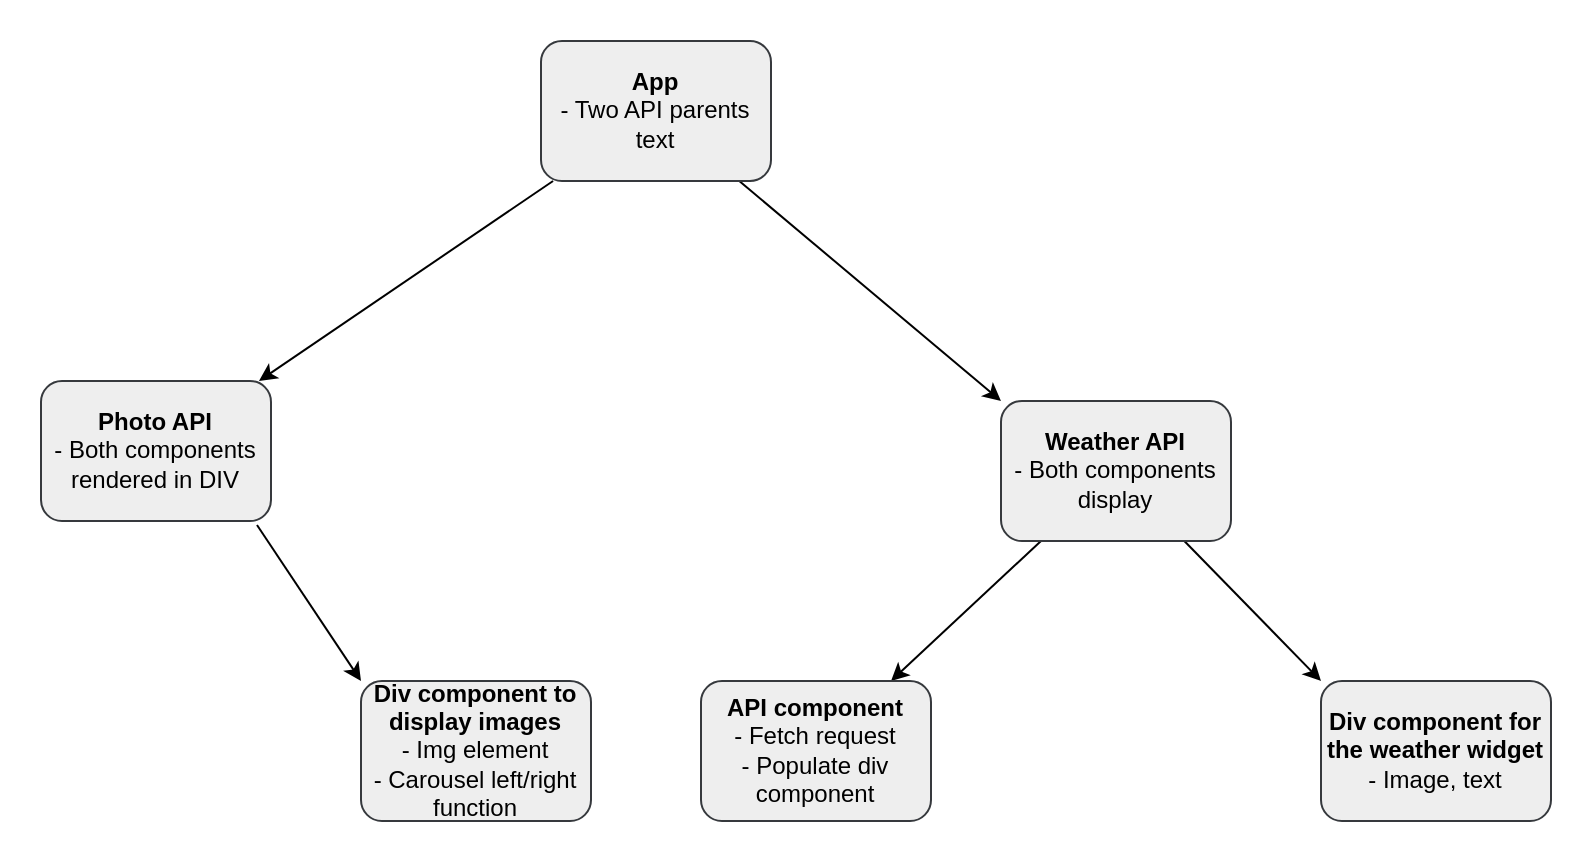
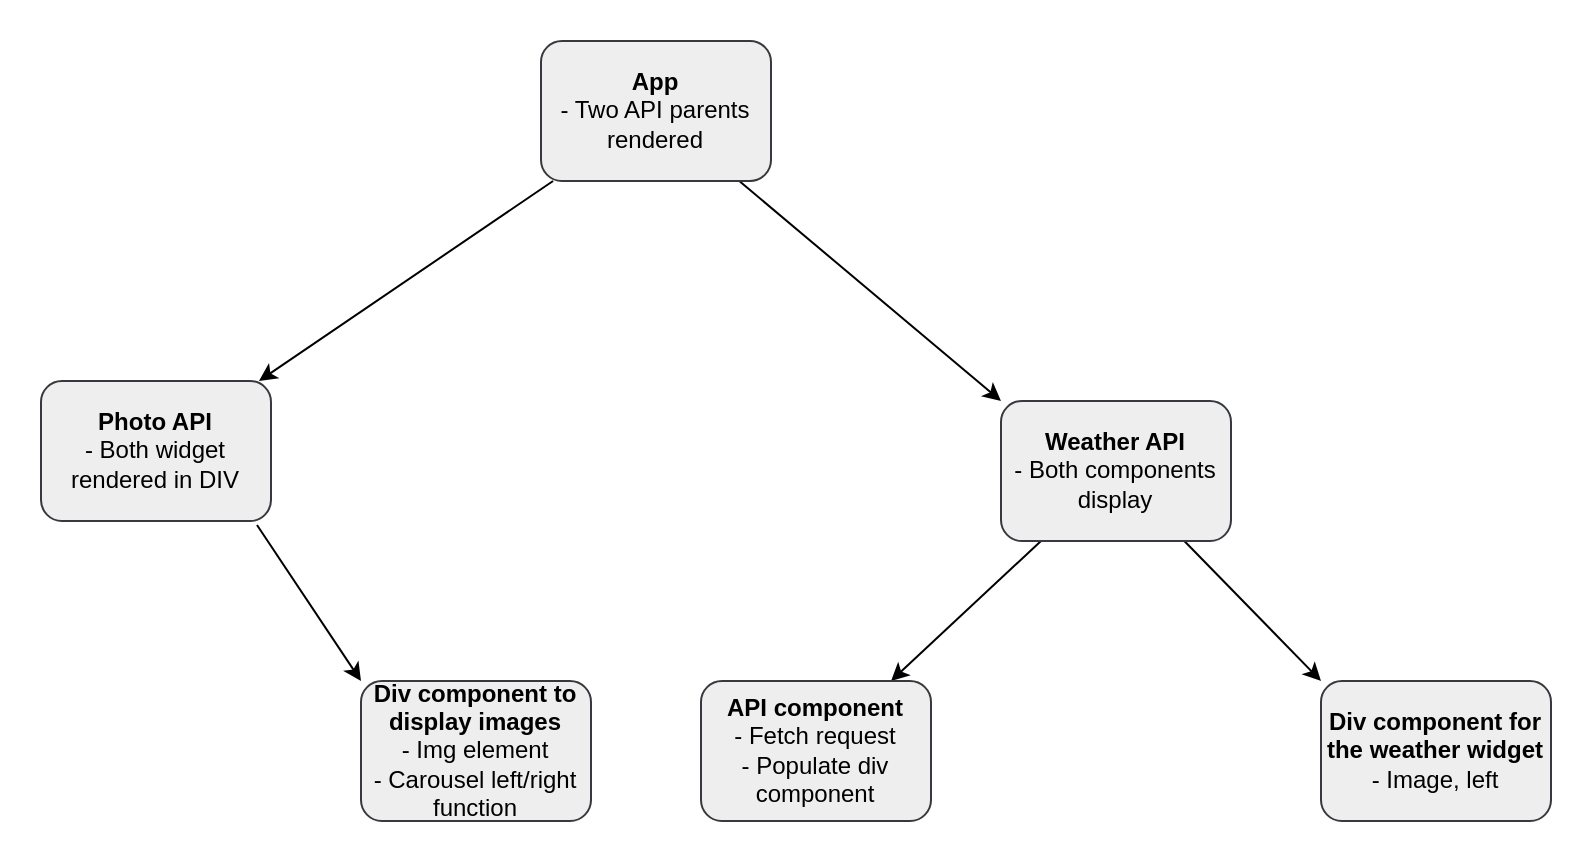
  <mxCell id="0" />
  <mxCell id="1" parent="0" />
  <mxCell id="2" value="" style="edgeStyle=none;html=1;fontColor=#000000;" edge="1" parent="1" source="4" target="6"><mxGeometry relative="1" as="geometry" /></mxCell>
  <mxCell id="3" value="" style="edgeStyle=none;html=1;fontColor=#000000;entryX=0;entryY=0;entryDx=0;entryDy=0;" edge="1" parent="1" source="4" target="9"><mxGeometry relative="1" as="geometry" /></mxCell>
- <mxCell id="4" value="App&lt;br&gt;&lt;span style=&quot;font-weight: normal;&quot;&gt;- Two API parents text&lt;/span&gt;" style="text;strokeColor=#36393d;align=center;fillColor=#eeeeee;html=1;verticalAlign=middle;whiteSpace=wrap;rounded=1;fontColor=#000000;fontStyle=1" vertex="1" parent="1"><mxGeometry x="270" y="20" width="115" height="70" as="geometry" /></mxCell>
+ <mxCell id="4" value="App&lt;br&gt;&lt;span style=&quot;font-weight: normal;&quot;&gt;- Two API parents rendered&lt;/span&gt;" style="text;strokeColor=#36393d;align=center;fillColor=#eeeeee;html=1;verticalAlign=middle;whiteSpace=wrap;rounded=1;fontColor=#000000;fontStyle=1" vertex="1" parent="1"><mxGeometry x="270" y="20" width="115" height="70" as="geometry" /></mxCell>
  <mxCell id="5" style="edgeStyle=none;html=1;entryX=0;entryY=0;entryDx=0;entryDy=0;fontColor=#000000;exitX=0.939;exitY=1.029;exitDx=0;exitDy=0;exitPerimeter=0;" edge="1" parent="1" source="6" target="10"><mxGeometry relative="1" as="geometry" /></mxCell>
- <mxCell id="6" value="Photo API&lt;br&gt;&lt;span style=&quot;font-weight: normal;&quot;&gt;- Both components rendered in DIV&lt;/span&gt;" style="text;strokeColor=#36393d;align=center;fillColor=#eeeeee;html=1;verticalAlign=middle;whiteSpace=wrap;rounded=1;fontColor=#000000;fontStyle=1" vertex="1" parent="1"><mxGeometry x="20" y="190" width="115" height="70" as="geometry" /></mxCell>
+ <mxCell id="6" value="Photo API&lt;br&gt;&lt;span style=&quot;font-weight: normal;&quot;&gt;- Both widget rendered in DIV&lt;/span&gt;" style="text;strokeColor=#36393d;align=center;fillColor=#eeeeee;html=1;verticalAlign=middle;whiteSpace=wrap;rounded=1;fontColor=#000000;fontStyle=1" vertex="1" parent="1"><mxGeometry x="20" y="190" width="115" height="70" as="geometry" /></mxCell>
  <mxCell id="7" value="" style="edgeStyle=none;html=1;fontColor=#000000;" edge="1" parent="1" source="9" target="11"><mxGeometry relative="1" as="geometry" /></mxCell>
  <mxCell id="8" style="edgeStyle=none;html=1;entryX=0;entryY=0;entryDx=0;entryDy=0;fontColor=#000000;" edge="1" parent="1" source="9" target="12"><mxGeometry relative="1" as="geometry" /></mxCell>
  <mxCell id="9" value="Weather API&lt;br&gt;&lt;span style=&quot;font-weight: normal;&quot;&gt;- Both components display&lt;/span&gt;" style="text;strokeColor=#36393d;align=center;fillColor=#eeeeee;html=1;verticalAlign=middle;whiteSpace=wrap;rounded=1;fontColor=#000000;fontStyle=1" vertex="1" parent="1"><mxGeometry x="500" y="200" width="115" height="70" as="geometry" /></mxCell>
  <mxCell id="10" value="Div component to display images&lt;br&gt;&lt;span style=&quot;font-weight: normal;&quot;&gt;- Img element&lt;/span&gt;&lt;br&gt;&lt;span style=&quot;font-weight: normal;&quot;&gt;- Carousel left/right function&lt;/span&gt;" style="text;strokeColor=#36393d;align=center;fillColor=#eeeeee;html=1;verticalAlign=middle;whiteSpace=wrap;rounded=1;fontColor=#000000;fontStyle=1" vertex="1" parent="1"><mxGeometry x="180" y="340" width="115" height="70" as="geometry" /></mxCell>
  <mxCell id="11" value="&lt;b&gt;API component&lt;br&gt;&lt;/b&gt;- Fetch request&lt;br&gt;- Populate div component" style="text;strokeColor=#36393d;align=center;fillColor=#eeeeee;html=1;verticalAlign=middle;whiteSpace=wrap;rounded=1;fontColor=#000000;fontStyle=0" vertex="1" parent="1"><mxGeometry x="350" y="340" width="115" height="70" as="geometry" /></mxCell>
- <mxCell id="12" value="Div component for the weather widget&lt;br&gt;&lt;span style=&quot;font-weight: normal;&quot;&gt;- Image, text&lt;/span&gt;" style="text;strokeColor=#36393d;align=center;fillColor=#eeeeee;html=1;verticalAlign=middle;whiteSpace=wrap;rounded=1;fontColor=#000000;fontStyle=1" vertex="1" parent="1"><mxGeometry x="660" y="340" width="115" height="70" as="geometry" /></mxCell>
+ <mxCell id="12" value="Div component for the weather widget&lt;br&gt;&lt;span style=&quot;font-weight: normal;&quot;&gt;- Image, left&lt;/span&gt;" style="text;strokeColor=#36393d;align=center;fillColor=#eeeeee;html=1;verticalAlign=middle;whiteSpace=wrap;rounded=1;fontColor=#000000;fontStyle=1" vertex="1" parent="1"><mxGeometry x="660" y="340" width="115" height="70" as="geometry" /></mxCell>
